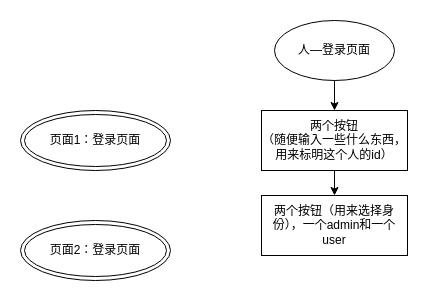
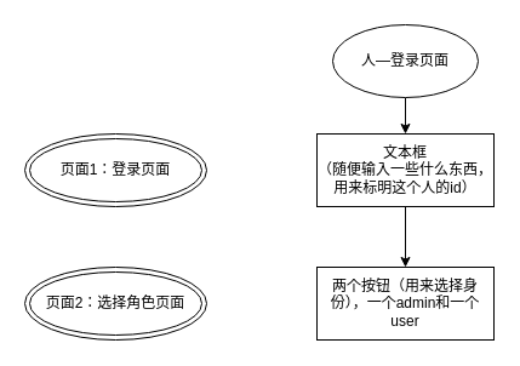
  <mxCell id="0" />
  <mxCell id="1" parent="0" />
  <mxCell id="2" value="" style="edgeStyle=orthogonalEdgeStyle;rounded=0;orthogonalLoop=1;jettySize=auto;html=1;" edge="1" parent="1" source="3" target="5"><mxGeometry relative="1" as="geometry" /></mxCell>
  <mxCell id="3" value="人—登录页面" style="ellipse;whiteSpace=wrap;html=1;" vertex="1" parent="1"><mxGeometry x="274" y="20" width="120" height="60" as="geometry" /></mxCell>
  <mxCell id="4" value="" style="edgeStyle=orthogonalEdgeStyle;rounded=0;orthogonalLoop=1;jettySize=auto;html=1;" edge="1" parent="1" source="5" target="8"><mxGeometry relative="1" as="geometry" /></mxCell>
- <mxCell id="5" value="两个按钮&lt;br&gt;（随便输入一些什么东西，用来标明这个人的id）" style="whiteSpace=wrap;html=1;" vertex="1" parent="1"><mxGeometry x="261" y="110" width="146" height="60" as="geometry" /></mxCell>
+ <mxCell id="5" value="文本框&lt;br&gt;（随便输入一些什么东西，用来标明这个人的id）" style="whiteSpace=wrap;html=1;" vertex="1" parent="1"><mxGeometry x="261" y="110" width="146" height="60" as="geometry" /></mxCell>
  <mxCell id="6" value="页面1：登录页面" style="ellipse;shape=doubleEllipse;whiteSpace=wrap;html=1;" vertex="1" parent="1"><mxGeometry x="20" y="110" width="150" height="60" as="geometry" /></mxCell>
- <mxCell id="7" value="页面2：登录页面" style="ellipse;shape=doubleEllipse;whiteSpace=wrap;html=1;" vertex="1" parent="1"><mxGeometry x="20" y="220" width="150" height="60" as="geometry" /></mxCell>
- <mxCell id="8" value="两个按钮（用来选择身份），一个admin和一个user" style="whiteSpace=wrap;html=1;" vertex="1" parent="1"><mxGeometry x="261" y="195" width="146" height="60" as="geometry" /></mxCell>
+ <mxCell id="7" value="页面2：选择角色页面" style="ellipse;shape=doubleEllipse;whiteSpace=wrap;html=1;" vertex="1" parent="1"><mxGeometry x="20" y="220" width="150" height="60" as="geometry" /></mxCell>
+ <mxCell id="8" value="两个按钮（用来选择身份），一个admin和一个user" style="whiteSpace=wrap;html=1;" vertex="1" parent="1"><mxGeometry x="261" y="220" width="146" height="60" as="geometry" /></mxCell>
